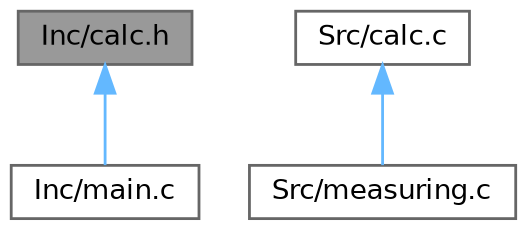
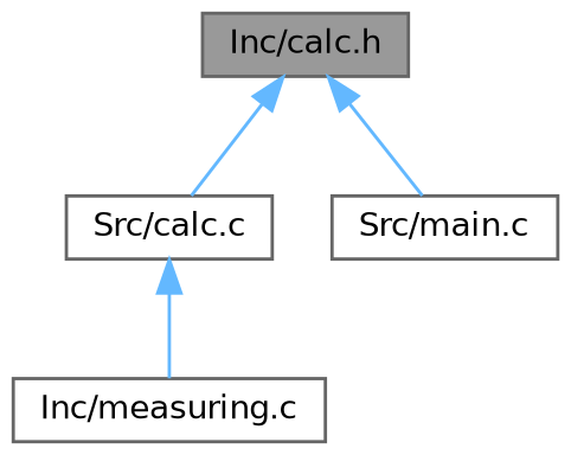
  digraph {
    node [color=grey40 fillcolor=white fontname=Helvetica fontsize=10 shape=box style=filled]
    edge [color=steelblue1 dir=back fontname=Helvetica fontsize=10 labelfontname=Helvetica labelfontsize=10 style=solid]
    n1 [color=gray40 fillcolor=grey60 fontcolor=black height=0.2 label="Inc/calc.h" width=0.4]
    n2 [height=0.2 label="Src/calc.c" width=0.4]
-   n3 [height=0.2 label="Inc/main.c" width=0.4]
-   n4 [height=0.2 label="Src/measuring.c" width=0.4]
+   n3 [height=0.2 label="Src/main.c" width=0.4]
+   n4 [height=0.2 label="Inc/measuring.c" width=0.4]
+   n1 -> n2
    n1 -> n3
    n2 -> n4
  }
